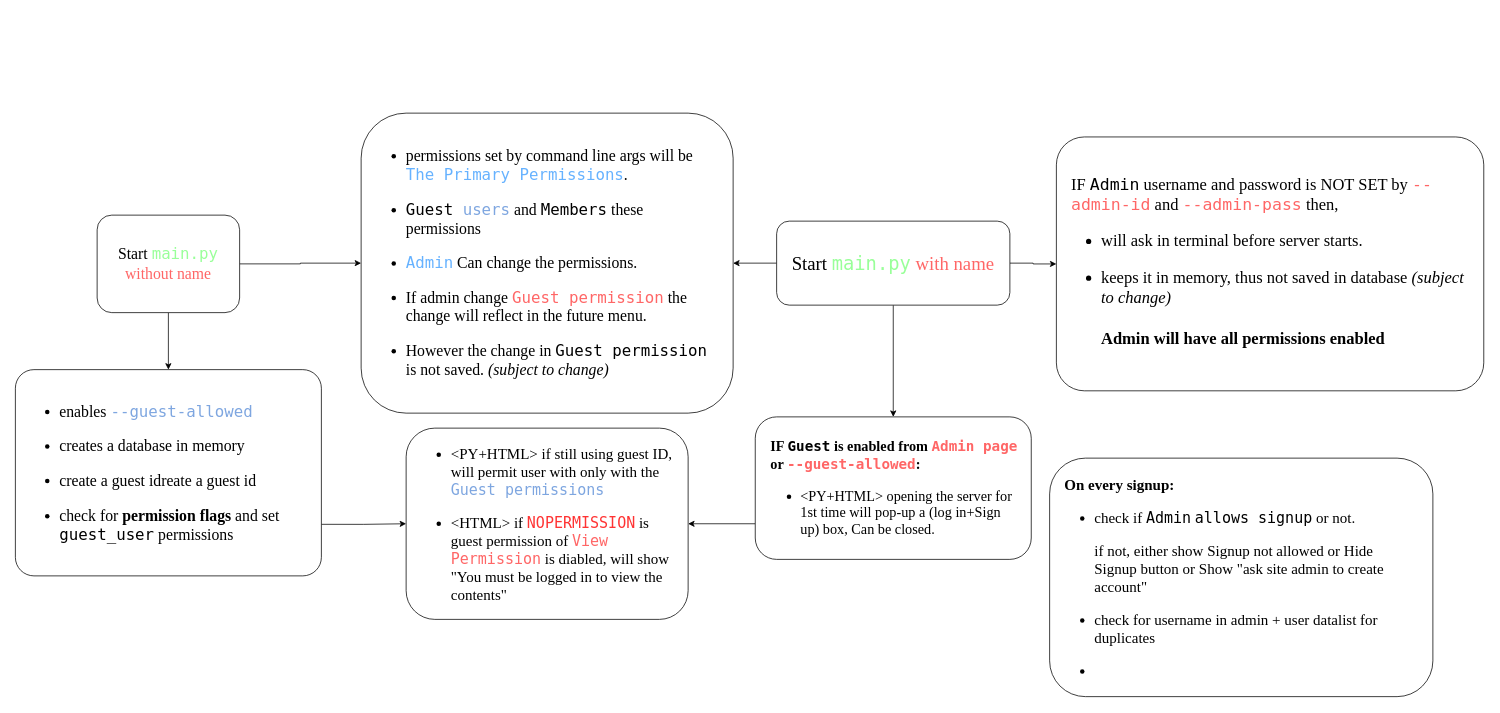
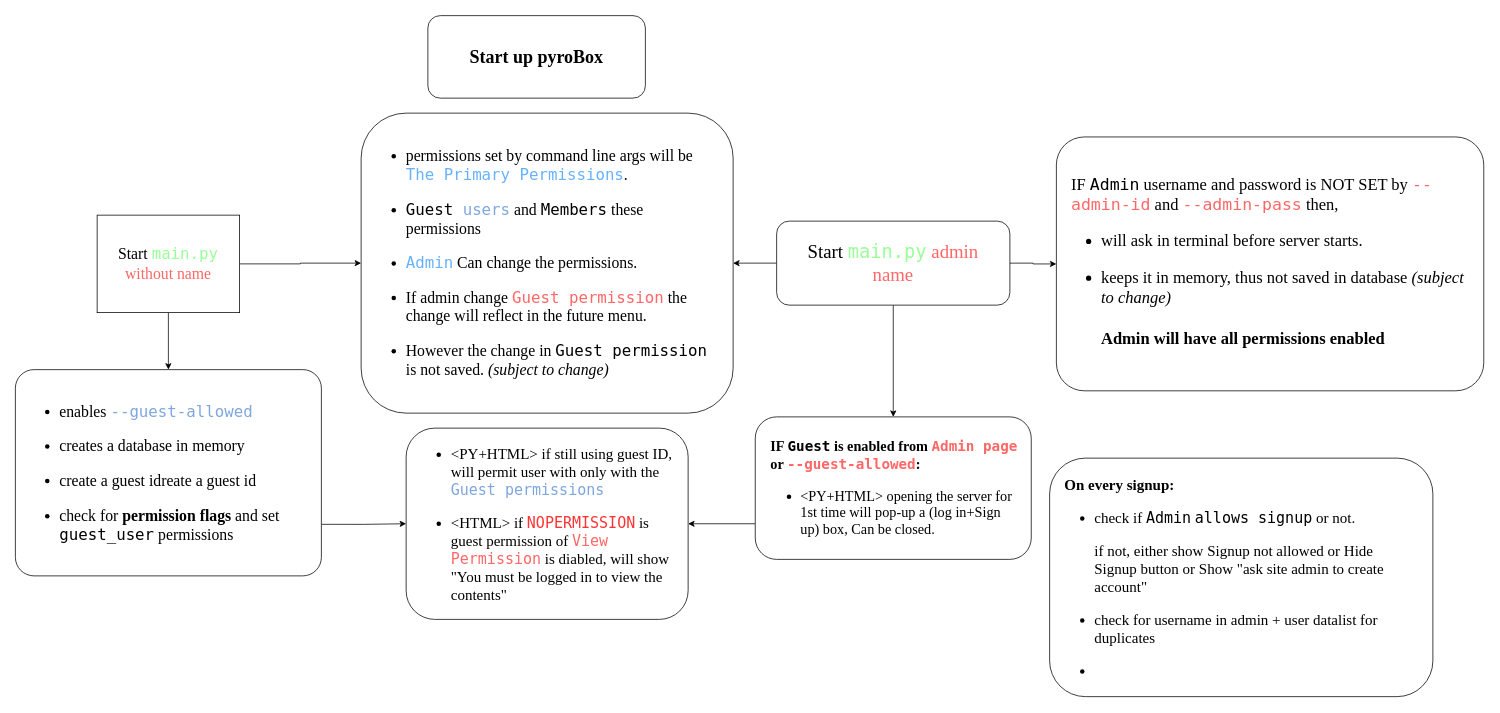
  <mxCell id="0" />
  <mxCell id="1" parent="0" />
+ <mxCell id="2" value="&lt;h1 data-pm-slice=&quot;1 1 []&quot;&gt;Start up pyroBox&lt;/h1&gt;" style="rounded=1;whiteSpace=wrap;html=1;spacing=20;align=center;fontFamily=Verdana;" vertex="1" parent="1"><mxGeometry x="570" y="20" width="290" height="110" as="geometry" /></mxCell>
  <mxCell id="3" value="&lt;ul style=&quot;font-size: 21px;&quot; data-pm-slice=&quot;3 3 []&quot;&gt;&lt;li&gt;&lt;p&gt;permissions set by command line args will be &lt;code&gt;&lt;font color=&quot;#66b2ff&quot;&gt;The Primary Permissions&lt;/font&gt;&lt;/code&gt;.&lt;/p&gt;&lt;/li&gt;&lt;li&gt;&lt;p&gt;&lt;code&gt;Guest &lt;font color=&quot;#7ea6e0&quot;&gt;users&lt;/font&gt;&lt;/code&gt;&lt;font color=&quot;#7ea6e0&quot;&gt; &lt;/font&gt;and &lt;code&gt;Members&lt;/code&gt; these permissions&lt;/p&gt;&lt;/li&gt;&lt;li&gt;&lt;p&gt;&lt;font color=&quot;#66b2ff&quot;&gt;&lt;code&gt;Admin&lt;/code&gt; &lt;/font&gt;Can change the permissions. &lt;/p&gt;&lt;/li&gt;&lt;li&gt;&lt;p&gt;If admin change &lt;code&gt;&lt;font color=&quot;#ff6666&quot;&gt;Guest permission&lt;/font&gt;&lt;/code&gt; the change will reflect in the future menu.&lt;/p&gt;&lt;/li&gt;&lt;li&gt;&lt;p&gt;However the change in &lt;code&gt;Guest permission&lt;/code&gt; is not saved. &lt;em&gt;(subject to change)&lt;/em&gt;&lt;/p&gt;&lt;/li&gt;&lt;/ul&gt;" style="rounded=1;whiteSpace=wrap;html=1;align=left;spacing=20;fontFamily=Verdana;" vertex="1" parent="1"><mxGeometry x="481" y="150" width="496" height="400" as="geometry" /></mxCell>
  <mxCell id="4" style="edgeStyle=orthogonalEdgeStyle;rounded=0;orthogonalLoop=1;jettySize=auto;html=1;spacing=20;fontFamily=Verdana;" edge="1" parent="1" source="6" target="8"><mxGeometry relative="1" as="geometry" /></mxCell>
  <mxCell id="5" value="" style="edgeStyle=orthogonalEdgeStyle;rounded=0;orthogonalLoop=1;jettySize=auto;html=1;fontFamily=Verdana;spacing=20;" edge="1" parent="1" source="6" target="3"><mxGeometry relative="1" as="geometry" /></mxCell>
- <mxCell id="6" value="&lt;p style=&quot;font-size: 21px;&quot; data-pm-slice=&quot;1 1 []&quot;&gt;Start &lt;code&gt;&lt;font color=&quot;#99ff99&quot;&gt;main.py&lt;/font&gt;&lt;/code&gt; &lt;font color=&quot;#ff6666&quot;&gt;without name&lt;/font&gt;&lt;/p&gt;" style="rounded=1;whiteSpace=wrap;html=1;spacing=20;fontFamily=Verdana;" vertex="1" parent="1"><mxGeometry x="129" y="286" width="190" height="130" as="geometry" /></mxCell>
+ <mxCell id="6" value="&lt;p style=&quot;font-size: 21px;&quot; data-pm-slice=&quot;1 1 []&quot;&gt;Start &lt;code&gt;&lt;font color=&quot;#99ff99&quot;&gt;main.py&lt;/font&gt;&lt;/code&gt; &lt;font color=&quot;#ff6666&quot;&gt;without name&lt;/font&gt;&lt;/p&gt;" style="whiteSpace=wrap;html=1;spacing=20;fontFamily=Verdana;rounded=0;" vertex="1" parent="1"><mxGeometry x="129" y="286" width="190" height="130" as="geometry" /></mxCell>
  <mxCell id="7" style="edgeStyle=orthogonalEdgeStyle;rounded=0;orthogonalLoop=1;jettySize=auto;html=1;exitX=1;exitY=0.75;exitDx=0;exitDy=0;entryX=0;entryY=0.5;entryDx=0;entryDy=0;fontFamily=Verdana;spacing=20;" edge="1" parent="1" source="8" target="9"><mxGeometry relative="1" as="geometry" /></mxCell>
  <mxCell id="8" value="&lt;ul style=&quot;font-size: 21px;&quot; data-pm-slice=&quot;3 3 []&quot;&gt;&lt;li&gt;&lt;p style=&quot;text-align: left;&quot;&gt;enables &lt;code&gt;&lt;font color=&quot;#7ea6e0&quot;&gt;--guest-allowed&lt;/font&gt;&lt;/code&gt;&lt;/p&gt;&lt;/li&gt;&lt;li&gt;&lt;p style=&quot;text-align: left;&quot;&gt;creates a database in memory&lt;/p&gt;&lt;/li&gt;&lt;li&gt;&lt;p style=&quot;text-align: left;&quot;&gt;create a guest idreate a guest id&lt;/p&gt;&lt;/li&gt;&lt;li&gt;&lt;p style=&quot;text-align: left;&quot;&gt;check for &lt;strong&gt;permission flags&lt;/strong&gt; and set &lt;code&gt;guest_user&lt;/code&gt; permissions&lt;/p&gt;&lt;p&gt;&lt;/p&gt;&lt;/li&gt;&lt;/ul&gt;" style="rounded=1;whiteSpace=wrap;html=1;arcSize=9;spacing=20;fontFamily=Verdana;" vertex="1" parent="1"><mxGeometry x="20" y="492" width="408" height="275" as="geometry" /></mxCell>
  <mxCell id="9" value="&lt;ul style=&quot;font-size: 20px;&quot; data-pm-slice=&quot;3 3 []&quot;&gt;&lt;li&gt;&lt;p&gt;&amp;lt;PY+HTML&amp;gt; if still using guest ID, will permit user with only with the &lt;code&gt;&lt;font color=&quot;#7ea6e0&quot;&gt;Guest permissions&lt;/font&gt;&lt;/code&gt;&lt;/p&gt;&lt;/li&gt;&lt;li&gt;&lt;p&gt;&amp;lt;HTML&amp;gt; if &lt;code&gt;&lt;font color=&quot;#ff3333&quot;&gt;NOPERMISSION&lt;/font&gt;&lt;/code&gt; is guest permission of &lt;code&gt;&lt;font color=&quot;#ff6666&quot;&gt;View Permission&lt;/font&gt;&lt;/code&gt; is diabled, will show &quot;You must be logged in to view the contents&quot;&lt;/p&gt;&lt;/li&gt;&lt;/ul&gt;" style="rounded=1;whiteSpace=wrap;html=1;align=left;spacing=20;fontFamily=Verdana;" vertex="1" parent="1"><mxGeometry x="541" y="570" width="376" height="255" as="geometry" /></mxCell>
  <mxCell id="10" value="" style="edgeStyle=orthogonalEdgeStyle;rounded=0;orthogonalLoop=1;jettySize=auto;html=1;fontFamily=Verdana;spacing=20;" edge="1" parent="1" source="13" target="3"><mxGeometry relative="1" as="geometry" /></mxCell>
  <mxCell id="11" value="" style="edgeStyle=orthogonalEdgeStyle;rounded=0;orthogonalLoop=1;jettySize=auto;html=1;fontFamily=Verdana;spacing=20;" edge="1" parent="1" source="13" target="14"><mxGeometry relative="1" as="geometry" /></mxCell>
  <mxCell id="12" style="edgeStyle=orthogonalEdgeStyle;rounded=0;orthogonalLoop=1;jettySize=auto;html=1;exitX=0.5;exitY=1;exitDx=0;exitDy=0;fontFamily=Verdana;spacing=20;" edge="1" parent="1" source="13" target="16"><mxGeometry relative="1" as="geometry" /></mxCell>
- <mxCell id="13" value="&lt;p style=&quot;font-size: 25px;&quot; data-pm-slice=&quot;1 1 []&quot;&gt;Start &lt;code&gt;&lt;font color=&quot;#99ff99&quot;&gt;main.py&lt;/font&gt;&lt;/code&gt; &lt;font color=&quot;#ff6666&quot;&gt;with name&lt;/font&gt;&lt;/p&gt;" style="rounded=1;whiteSpace=wrap;html=1;spacing=20;fontFamily=Verdana;" vertex="1" parent="1"><mxGeometry x="1035" y="294" width="311" height="112" as="geometry" /></mxCell>
+ <mxCell id="13" value="&lt;p style=&quot;font-size: 25px;&quot; data-pm-slice=&quot;1 1 []&quot;&gt;Start &lt;code&gt;&lt;font color=&quot;#99ff99&quot;&gt;main.py&lt;/font&gt;&lt;/code&gt; &lt;font color=&quot;#ff6666&quot;&gt;admin name&lt;/font&gt;&lt;/p&gt;" style="rounded=1;whiteSpace=wrap;html=1;spacing=20;fontFamily=Verdana;" vertex="1" parent="1"><mxGeometry x="1035" y="294" width="311" height="112" as="geometry" /></mxCell>
  <mxCell id="14" value="&lt;p style=&quot;font-size: 22px;&quot; data-pm-slice=&quot;1 3 []&quot;&gt;&lt;font style=&quot;font-size: 22px;&quot;&gt;IF &lt;code style=&quot;&quot;&gt;Admin&lt;/code&gt; username and password is NOT SET by &lt;code style=&quot;&quot;&gt;&lt;font color=&quot;#ff6666&quot;&gt;--admin-id&lt;/font&gt;&lt;/code&gt; and &lt;code style=&quot;&quot;&gt;&lt;font color=&quot;#ff6666&quot;&gt;--admin-pass&lt;/font&gt;&lt;/code&gt; then,&lt;/font&gt;&lt;/p&gt;&lt;ul style=&quot;font-size: 22px;&quot;&gt;&lt;li style=&quot;&quot;&gt;&lt;p&gt;&lt;font style=&quot;font-size: 22px;&quot;&gt;will ask in terminal before server starts.&lt;/font&gt;&lt;/p&gt;&lt;/li&gt;&lt;li style=&quot;&quot;&gt;&lt;p style=&quot;&quot;&gt;&lt;font style=&quot;font-size: 22px;&quot;&gt;keeps it in memory, thus not saved in database &lt;em&gt;(subject to change)&lt;/em&gt;&lt;/font&gt;&lt;/p&gt;&lt;h3 style=&quot;&quot;&gt;&lt;font style=&quot;font-size: 22px;&quot;&gt;Admin will have all permissions enabled&lt;/font&gt;&lt;/h3&gt;&lt;/li&gt;&lt;/ul&gt;" style="rounded=1;whiteSpace=wrap;html=1;align=left;arcSize=11;perimeterSpacing=0;spacing=20;fontFamily=Verdana;" vertex="1" parent="1"><mxGeometry x="1408" y="181.75" width="569.87" height="338.5" as="geometry" /></mxCell>
  <mxCell id="15" style="edgeStyle=orthogonalEdgeStyle;rounded=0;orthogonalLoop=1;jettySize=auto;html=1;exitX=0;exitY=0.75;exitDx=0;exitDy=0;entryX=1;entryY=0.5;entryDx=0;entryDy=0;fontFamily=Verdana;spacing=20;" edge="1" parent="1" source="16" target="9"><mxGeometry relative="1" as="geometry" /></mxCell>
  <mxCell id="16" value="&lt;h3 data-pm-slice=&quot;1 3 []&quot; style=&quot;font-size: 19px;&quot;&gt;IF &lt;code style=&quot;font-size: 19px;&quot;&gt;Guest&lt;/code&gt; is enabled from&lt;font color=&quot;#ff6666&quot;&gt; &lt;code style=&quot;font-size: 19px;&quot;&gt;Admin page&lt;/code&gt;&lt;/font&gt; or &lt;code style=&quot;font-size: 19px;&quot;&gt;&lt;font color=&quot;#ff6666&quot;&gt;--guest-allowed&lt;/font&gt;&lt;/code&gt;:&lt;/h3&gt;&lt;ul style=&quot;font-size: 19px;&quot;&gt;&lt;li style=&quot;font-size: 19px;&quot;&gt;&lt;p style=&quot;font-size: 19px;&quot;&gt;&amp;lt;PY+HTML&amp;gt; opening the server for 1st time will pop-up a (log in+Sign up) box, Can be closed.&lt;/p&gt;&lt;/li&gt;&lt;/ul&gt;" style="rounded=1;html=1;fontSize=19;align=left;whiteSpace=wrap;spacingTop=0;spacing=20;fontFamily=Verdana;" vertex="1" parent="1"><mxGeometry x="1006.5" y="555" width="368" height="190" as="geometry" /></mxCell>
  <mxCell id="17" value="&lt;h3 style=&quot;font-size: 20px;&quot; data-pm-slice=&quot;1 3 []&quot;&gt;&lt;font style=&quot;font-size: 20px;&quot;&gt;On every signup:&lt;/font&gt;&lt;/h3&gt;&lt;ul style=&quot;font-size: 20px;&quot;&gt;&lt;li style=&quot;&quot;&gt;&lt;p&gt;&lt;font style=&quot;font-size: 20px;&quot;&gt;check if &lt;code&gt;Admin&lt;/code&gt; &lt;code&gt;allows signup&lt;/code&gt; or not.&lt;/font&gt;&lt;/p&gt;&lt;p&gt;&lt;font style=&quot;font-size: 20px;&quot;&gt;if not, either show Signup not allowed or Hide Signup button or Show &quot;ask site admin to create account&quot;&lt;/font&gt;&lt;/p&gt;&lt;/li&gt;&lt;li style=&quot;&quot;&gt;&lt;p&gt;&lt;font style=&quot;font-size: 20px;&quot;&gt;check for username in admin + user datalist for duplicates&lt;/font&gt;&lt;/p&gt;&lt;/li&gt;&lt;li&gt;&lt;p&gt;&lt;/p&gt;&lt;/li&gt;&lt;/ul&gt;" style="rounded=1;whiteSpace=wrap;html=1;spacing=20;align=left;fontFamily=Verdana;" vertex="1" parent="1"><mxGeometry x="1399" y="610" width="511" height="318" as="geometry" /></mxCell>
